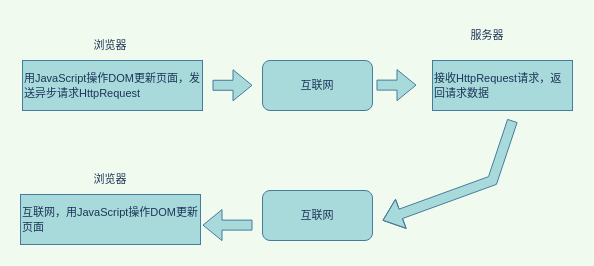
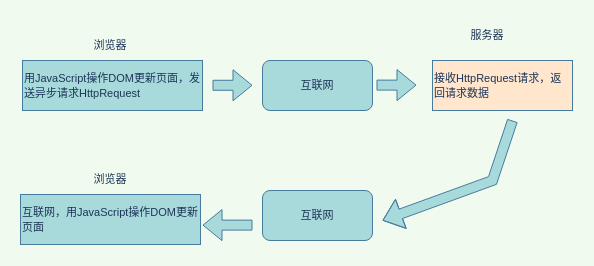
  <mxCell id="0" />
  <mxCell id="1" parent="0" />
  <mxCell id="2" value="&lt;font style=&quot;font-size: 11px;&quot;&gt;用JavaScript操作DOM更新页面，发送异步请求HttpRequest&lt;/font&gt;" style="whiteSpace=wrap;html=1;fontColor=#1D3557;strokeColor=#457B9D;fillColor=#A8DADC;align=left;" vertex="1" parent="1"><mxGeometry x="22" y="60" width="180" height="50" as="geometry" /></mxCell>
  <mxCell id="3" value="" style="shape=flexArrow;endArrow=classic;html=1;rounded=0;fontSize=11;fontColor=#1D3557;strokeColor=#457B9D;fillColor=#A8DADC;" edge="1" parent="1"><mxGeometry width="50" height="50" relative="1" as="geometry"><mxPoint x="212" y="84.77" as="sourcePoint" /><mxPoint x="252" y="84.77" as="targetPoint" /></mxGeometry></mxCell>
  <mxCell id="4" value="互联网" style="rounded=1;whiteSpace=wrap;html=1;fontSize=11;fontColor=#1D3557;strokeColor=#457B9D;fillColor=#A8DADC;" vertex="1" parent="1"><mxGeometry x="262" y="60" width="110" height="50" as="geometry" /></mxCell>
- <mxCell id="5" value="&lt;font style=&quot;font-size: 11px;&quot;&gt;接收HttpRequest请求，返回请求数据&lt;/font&gt;" style="whiteSpace=wrap;html=1;fontColor=#1D3557;strokeColor=#457B9D;fillColor=#A8DADC;align=left;" vertex="1" parent="1"><mxGeometry x="432" y="60" width="140" height="50" as="geometry" /></mxCell>
+ <mxCell id="5" value="&lt;font style=&quot;font-size: 11px;&quot;&gt;接收HttpRequest请求，返回请求数据&lt;/font&gt;" style="whiteSpace=wrap;html=1;fontColor=#1D3557;strokeColor=#457B9D;fillColor=#ffe6cc;align=left;" vertex="1" parent="1"><mxGeometry x="432" y="60" width="140" height="50" as="geometry" /></mxCell>
  <mxCell id="6" value="" style="shape=flexArrow;endArrow=classic;html=1;rounded=0;fontSize=11;fontColor=#1D3557;strokeColor=#457B9D;fillColor=#A8DADC;" edge="1" parent="1"><mxGeometry width="50" height="50" relative="1" as="geometry"><mxPoint x="376" y="84.62" as="sourcePoint" /><mxPoint x="416" y="84.62" as="targetPoint" /><Array as="points"><mxPoint x="376" y="84.85" /></Array></mxGeometry></mxCell>
  <mxCell id="7" value="互联网" style="rounded=1;whiteSpace=wrap;html=1;fontSize=11;fontColor=#1D3557;strokeColor=#457B9D;fillColor=#A8DADC;" vertex="1" parent="1"><mxGeometry x="262" y="190" width="110" height="50" as="geometry" /></mxCell>
  <mxCell id="8" value="" style="shape=flexArrow;endArrow=classic;html=1;rounded=0;fontSize=11;fontColor=#1D3557;strokeColor=#457B9D;fillColor=#A8DADC;" edge="1" parent="1"><mxGeometry width="50" height="50" relative="1" as="geometry"><mxPoint x="512" y="120" as="sourcePoint" /><mxPoint x="382" y="220" as="targetPoint" /><Array as="points"><mxPoint x="492" y="180" /></Array></mxGeometry></mxCell>
  <mxCell id="9" value="&lt;font style=&quot;font-size: 11px;&quot;&gt;互联网，用JavaScript操作DOM更新页面&lt;/font&gt;" style="whiteSpace=wrap;html=1;fontColor=#1D3557;strokeColor=#457B9D;fillColor=#A8DADC;align=left;" vertex="1" parent="1"><mxGeometry x="20" y="194" width="180" height="50" as="geometry" /></mxCell>
  <mxCell id="10" value="" style="shape=flexArrow;endArrow=classic;html=1;rounded=0;fontSize=11;fontColor=#1D3557;strokeColor=#457B9D;fillColor=#A8DADC;" edge="1" parent="1"><mxGeometry width="50" height="50" relative="1" as="geometry"><mxPoint x="252" y="224.62" as="sourcePoint" /><mxPoint x="202" y="224.62" as="targetPoint" /></mxGeometry></mxCell>
  <mxCell id="11" value="浏览器" style="text;html=1;strokeColor=none;fillColor=none;align=center;verticalAlign=middle;whiteSpace=wrap;rounded=0;fontSize=11;fontColor=#1D3557;" vertex="1" parent="1"><mxGeometry x="80" y="30" width="60" height="30" as="geometry" /></mxCell>
  <mxCell id="12" value="浏览器" style="text;html=1;strokeColor=none;fillColor=none;align=center;verticalAlign=middle;whiteSpace=wrap;rounded=0;fontSize=11;fontColor=#1D3557;" vertex="1" parent="1"><mxGeometry x="80" y="164" width="60" height="30" as="geometry" /></mxCell>
  <mxCell id="13" value="服务器" style="text;html=1;strokeColor=none;fillColor=none;align=center;verticalAlign=middle;whiteSpace=wrap;rounded=0;fontSize=11;fontColor=#1D3557;" vertex="1" parent="1"><mxGeometry x="457" y="20" width="60" height="30" as="geometry" /></mxCell>
